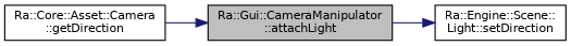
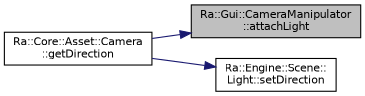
  digraph {
    rankdir=LR
    node [color=black fillcolor=white fontname=Helvetica fontsize=10 shape=record style=filled]
    edge [color=midnightblue fontname=Helvetica fontsize=10 labelfontname=Helvetica labelfontsize=10 style=solid]
    n1 [fillcolor=grey75 fontcolor=black height=0.2 label="Ra::Gui::CameraManipulator\l::attachLight" width=0.4]
    n2 [height=0.2 label="Ra::Engine::Scene::\lLight::setDirection" width=0.4]
    n3 [height=0.2 label="Ra::Core::Asset::Camera\l::getDirection" width=0.4]
-   n1 -> n2
+   n3 -> n2
    n3 -> n1
  }
